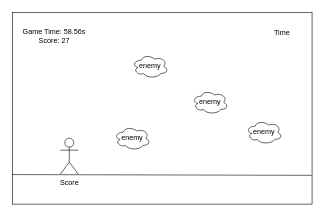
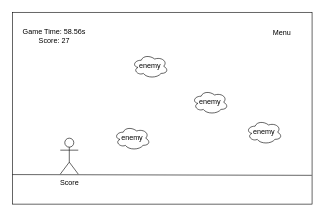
  <mxCell id="0" />
  <mxCell id="1" parent="0" />
  <mxCell id="2" value="" style="rounded=0;whiteSpace=wrap;html=1;" vertex="1" parent="1"><mxGeometry x="20" y="20" width="500" height="320" as="geometry" /></mxCell>
  <mxCell id="3" value="Score" style="shape=umlActor;verticalLabelPosition=bottom;verticalAlign=top;html=1;outlineConnect=0;" vertex="1" parent="1"><mxGeometry x="100" y="230" width="30" height="60" as="geometry" /></mxCell>
  <mxCell id="4" value="" style="endArrow=none;html=1;rounded=0;exitX=0.999;exitY=0.85;exitDx=0;exitDy=0;entryX=0;entryY=0.846;entryDx=0;entryDy=0;entryPerimeter=0;exitPerimeter=0;" edge="1" parent="1" source="2" target="2"><mxGeometry width="50" height="50" relative="1" as="geometry"><mxPoint x="250" y="220" as="sourcePoint" /><mxPoint x="300" y="170" as="targetPoint" /></mxGeometry></mxCell>
  <mxCell id="5" value="enemy" style="ellipse;shape=cloud;whiteSpace=wrap;html=1;" vertex="1" parent="1"><mxGeometry x="190" y="210" width="60" height="40" as="geometry" /></mxCell>
  <mxCell id="6" value="enemy" style="ellipse;shape=cloud;whiteSpace=wrap;html=1;" vertex="1" parent="1"><mxGeometry x="220" y="90" width="60" height="40" as="geometry" /></mxCell>
  <mxCell id="7" value="enemy" style="ellipse;shape=cloud;whiteSpace=wrap;html=1;" vertex="1" parent="1"><mxGeometry x="410" y="200" width="60" height="40" as="geometry" /></mxCell>
  <mxCell id="8" value="enemy" style="ellipse;shape=cloud;whiteSpace=wrap;html=1;" vertex="1" parent="1"><mxGeometry x="320" y="150" width="60" height="40" as="geometry" /></mxCell>
  <mxCell id="9" value="&lt;font style=&quot;font-size: 12px;&quot;&gt;Game Time: 58.56s&lt;br&gt;Score: 27&lt;br&gt;&lt;/font&gt;" style="text;html=1;strokeColor=none;fillColor=none;align=center;verticalAlign=middle;whiteSpace=wrap;rounded=0;" vertex="1" parent="1"><mxGeometry x="30" y="20" width="120" height="80" as="geometry" /></mxCell>
- <mxCell id="10" value="Time" style="text;html=1;strokeColor=none;fillColor=none;align=center;verticalAlign=middle;whiteSpace=wrap;rounded=0;" vertex="1" parent="1"><mxGeometry x="440" y="40" width="60" height="30" as="geometry" /></mxCell>
+ <mxCell id="10" value="Menu" style="text;html=1;strokeColor=none;fillColor=none;align=center;verticalAlign=middle;whiteSpace=wrap;rounded=0;" vertex="1" parent="1"><mxGeometry x="440" y="40" width="60" height="30" as="geometry" /></mxCell>
